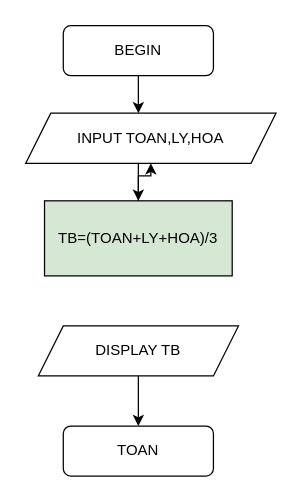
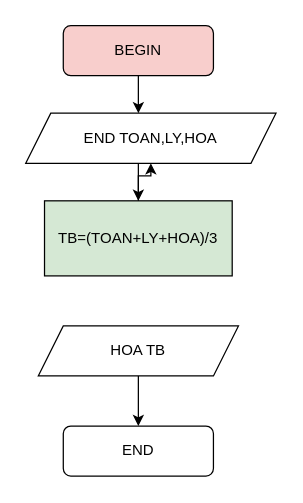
  <mxCell id="0" />
  <mxCell id="1" parent="0" />
- <mxCell id="2" value="BEGIN" style="rounded=1;whiteSpace=wrap;html=1;" vertex="1" parent="1"><mxGeometry x="50" y="20" width="120" height="40" as="geometry" /></mxCell>
+ <mxCell id="2" value="BEGIN" style="rounded=1;whiteSpace=wrap;html=1;fillColor=#f8cecc;" vertex="1" parent="1"><mxGeometry x="50" y="20" width="120" height="40" as="geometry" /></mxCell>
  <mxCell id="3" value="" style="endArrow=classic;html=1;" edge="1" parent="1"><mxGeometry width="50" height="50" relative="1" as="geometry"><mxPoint x="110" y="60" as="sourcePoint" /><mxPoint x="110" y="90" as="targetPoint" /></mxGeometry></mxCell>
- <mxCell id="4" value="INPUT TOAN,LY,HOA" style="shape=parallelogram;perimeter=parallelogramPerimeter;whiteSpace=wrap;html=1;fixedSize=1;" vertex="1" parent="1"><mxGeometry x="20" y="90" width="200" height="40" as="geometry" /></mxCell>
+ <mxCell id="4" value="END TOAN,LY,HOA" style="shape=parallelogram;perimeter=parallelogramPerimeter;whiteSpace=wrap;html=1;fixedSize=1;" vertex="1" parent="1"><mxGeometry x="20" y="90" width="200" height="40" as="geometry" /></mxCell>
  <mxCell id="5" value="" style="edgeStyle=orthogonalEdgeStyle;rounded=0;orthogonalLoop=1;jettySize=auto;html=1;" edge="1" parent="1" source="6" target="4"><mxGeometry relative="1" as="geometry" /></mxCell>
  <mxCell id="6" value="TB=(TOAN+LY+HOA)/3" style="rounded=0;whiteSpace=wrap;html=1;fillColor=#d5e8d4;" vertex="1" parent="1"><mxGeometry x="35" y="160" width="150" height="60" as="geometry" /></mxCell>
  <mxCell id="7" value="" style="endArrow=classic;html=1;" edge="1" parent="1"><mxGeometry width="50" height="50" relative="1" as="geometry"><mxPoint x="110" y="130" as="sourcePoint" /><mxPoint x="110" y="160" as="targetPoint" /></mxGeometry></mxCell>
- <mxCell id="8" value="DISPLAY TB" style="shape=parallelogram;perimeter=parallelogramPerimeter;whiteSpace=wrap;html=1;fixedSize=1;rounded=0;" vertex="1" parent="1"><mxGeometry x="30" y="260" width="160" height="40" as="geometry" /></mxCell>
+ <mxCell id="8" value="HOA TB" style="shape=parallelogram;perimeter=parallelogramPerimeter;whiteSpace=wrap;html=1;fixedSize=1;rounded=0;" vertex="1" parent="1"><mxGeometry x="30" y="260" width="160" height="40" as="geometry" /></mxCell>
  <mxCell id="9" value="" style="endArrow=classic;html=1;" edge="1" parent="1"><mxGeometry width="50" height="50" relative="1" as="geometry"><mxPoint x="110" y="300" as="sourcePoint" /><mxPoint x="110" y="340" as="targetPoint" /></mxGeometry></mxCell>
- <mxCell id="10" value="TOAN" style="rounded=1;whiteSpace=wrap;html=1;" vertex="1" parent="1"><mxGeometry x="50" y="340" width="120" height="40" as="geometry" /></mxCell>
+ <mxCell id="10" value="END" style="rounded=1;whiteSpace=wrap;html=1;" vertex="1" parent="1"><mxGeometry x="50" y="340" width="120" height="40" as="geometry" /></mxCell>
